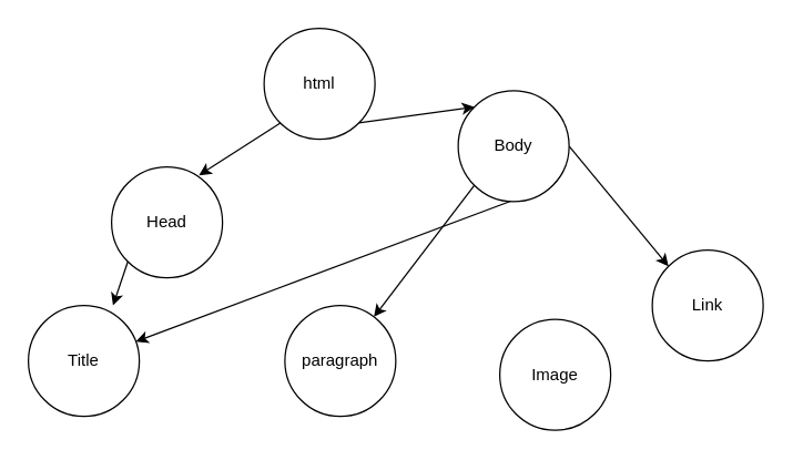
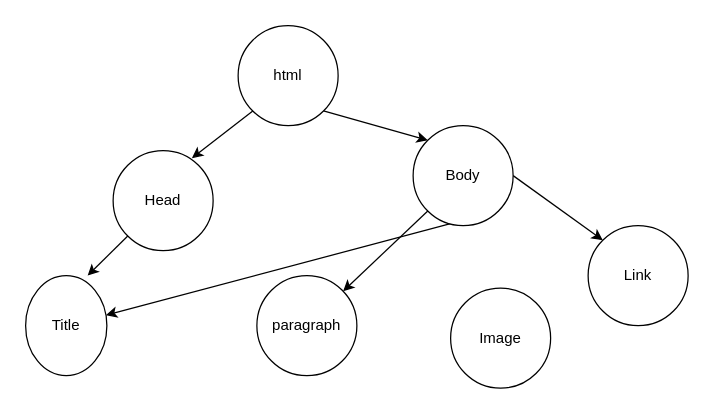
  <mxCell id="0" />
  <mxCell id="1" parent="0" />
  <mxCell id="2" style="edgeStyle=none;rounded=0;orthogonalLoop=1;jettySize=auto;html=1;exitX=0;exitY=1;exitDx=0;exitDy=0;entryX=0.788;entryY=0.075;entryDx=0;entryDy=0;entryPerimeter=0;" edge="1" parent="1" source="4" target="6"><mxGeometry relative="1" as="geometry" /></mxCell>
  <mxCell id="3" style="edgeStyle=none;rounded=0;orthogonalLoop=1;jettySize=auto;html=1;exitX=1;exitY=1;exitDx=0;exitDy=0;entryX=0;entryY=0;entryDx=0;entryDy=0;" edge="1" parent="1" source="4" target="10"><mxGeometry relative="1" as="geometry" /></mxCell>
  <mxCell id="4" value="html" style="ellipse;whiteSpace=wrap;html=1;aspect=fixed;" vertex="1" parent="1"><mxGeometry x="190" y="20" width="80" height="80" as="geometry" /></mxCell>
  <mxCell id="5" style="edgeStyle=none;rounded=0;orthogonalLoop=1;jettySize=auto;html=1;exitX=0;exitY=1;exitDx=0;exitDy=0;entryX=0.763;entryY=0;entryDx=0;entryDy=0;entryPerimeter=0;" edge="1" parent="1" source="6" target="11"><mxGeometry relative="1" as="geometry" /></mxCell>
- <mxCell id="6" value="Head" style="ellipse;whiteSpace=wrap;html=1;aspect=fixed;" vertex="1" parent="1"><mxGeometry x="80" y="120" width="80" height="80" as="geometry" /></mxCell>
+ <mxCell id="6" value="Head" style="ellipse;whiteSpace=wrap;html=1;aspect=fixed;" vertex="1" parent="1"><mxGeometry x="90" y="120" width="80" height="80" as="geometry" /></mxCell>
  <mxCell id="7" style="edgeStyle=none;rounded=0;orthogonalLoop=1;jettySize=auto;html=1;exitX=0;exitY=1;exitDx=0;exitDy=0;" edge="1" parent="1" source="10" target="12"><mxGeometry relative="1" as="geometry" /></mxCell>
  <mxCell id="8" style="edgeStyle=none;rounded=0;orthogonalLoop=1;jettySize=auto;html=1;exitX=1;exitY=1;exitDx=0;exitDy=0;" edge="1" parent="1" source="10" target="11"><mxGeometry relative="1" as="geometry" /></mxCell>
  <mxCell id="9" style="edgeStyle=none;rounded=0;orthogonalLoop=1;jettySize=auto;html=1;exitX=1;exitY=0.5;exitDx=0;exitDy=0;entryX=0;entryY=0;entryDx=0;entryDy=0;" edge="1" parent="1" source="10" target="14"><mxGeometry relative="1" as="geometry" /></mxCell>
- <mxCell id="10" value="Body" style="ellipse;whiteSpace=wrap;html=1;aspect=fixed;" vertex="1" parent="1"><mxGeometry x="330" y="65" width="80" height="80" as="geometry" /></mxCell>
- <mxCell id="11" value="Title" style="ellipse;whiteSpace=wrap;html=1;aspect=fixed;" vertex="1" parent="1"><mxGeometry x="20" y="220" width="80" height="80" as="geometry" /></mxCell>
+ <mxCell id="10" value="Body" style="ellipse;whiteSpace=wrap;html=1;aspect=fixed;" vertex="1" parent="1"><mxGeometry x="330" y="100" width="80" height="80" as="geometry" /></mxCell>
+ <mxCell id="11" value="Title" style="ellipse;whiteSpace=wrap;html=1;aspect=fixed;" vertex="1" parent="1"><mxGeometry x="20" y="220" width="65" height="80" as="geometry" /></mxCell>
  <mxCell id="12" value="paragraph" style="ellipse;whiteSpace=wrap;html=1;aspect=fixed;" vertex="1" parent="1"><mxGeometry x="205" y="220" width="80" height="80" as="geometry" /></mxCell>
  <mxCell id="13" value="Image" style="ellipse;whiteSpace=wrap;html=1;aspect=fixed;" vertex="1" parent="1"><mxGeometry x="360" y="230" width="80" height="80" as="geometry" /></mxCell>
  <mxCell id="14" value="Link" style="ellipse;whiteSpace=wrap;html=1;aspect=fixed;" vertex="1" parent="1"><mxGeometry x="470" y="180" width="80" height="80" as="geometry" /></mxCell>
